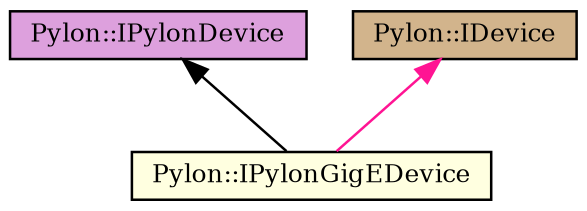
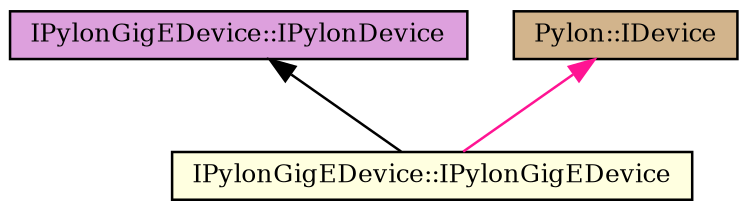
  digraph {
    fontname="DejaVu Serif"
    node [color=black fontname="DejaVu Serif" fontsize=10 shape=record style=filled]
    edge [dir=back fontname="DejaVu Serif" fontsize=10 labelfontname=Helvetica labelfontsize=10 style=solid]
-   n1 [fillcolor=lightyellow fontcolor=black height=0.2 label="Pylon::IPylonGigEDevice" width=0.4]
-   n2 [fillcolor=plum height=0.2 label="Pylon::IPylonDevice" width=0.4]
+   n1 [fillcolor=lightyellow fontcolor=black height=0.2 label="IPylonGigEDevice::IPylonGigEDevice" width=0.4]
+   n2 [fillcolor=plum height=0.2 label="IPylonGigEDevice::IPylonDevice" width=0.4]
    n3 [fillcolor=tan height=0.2 label="Pylon::IDevice" width=0.4]
    n2 -> n1 [color=black]
    n3 -> n1 [color=deeppink]
  }
